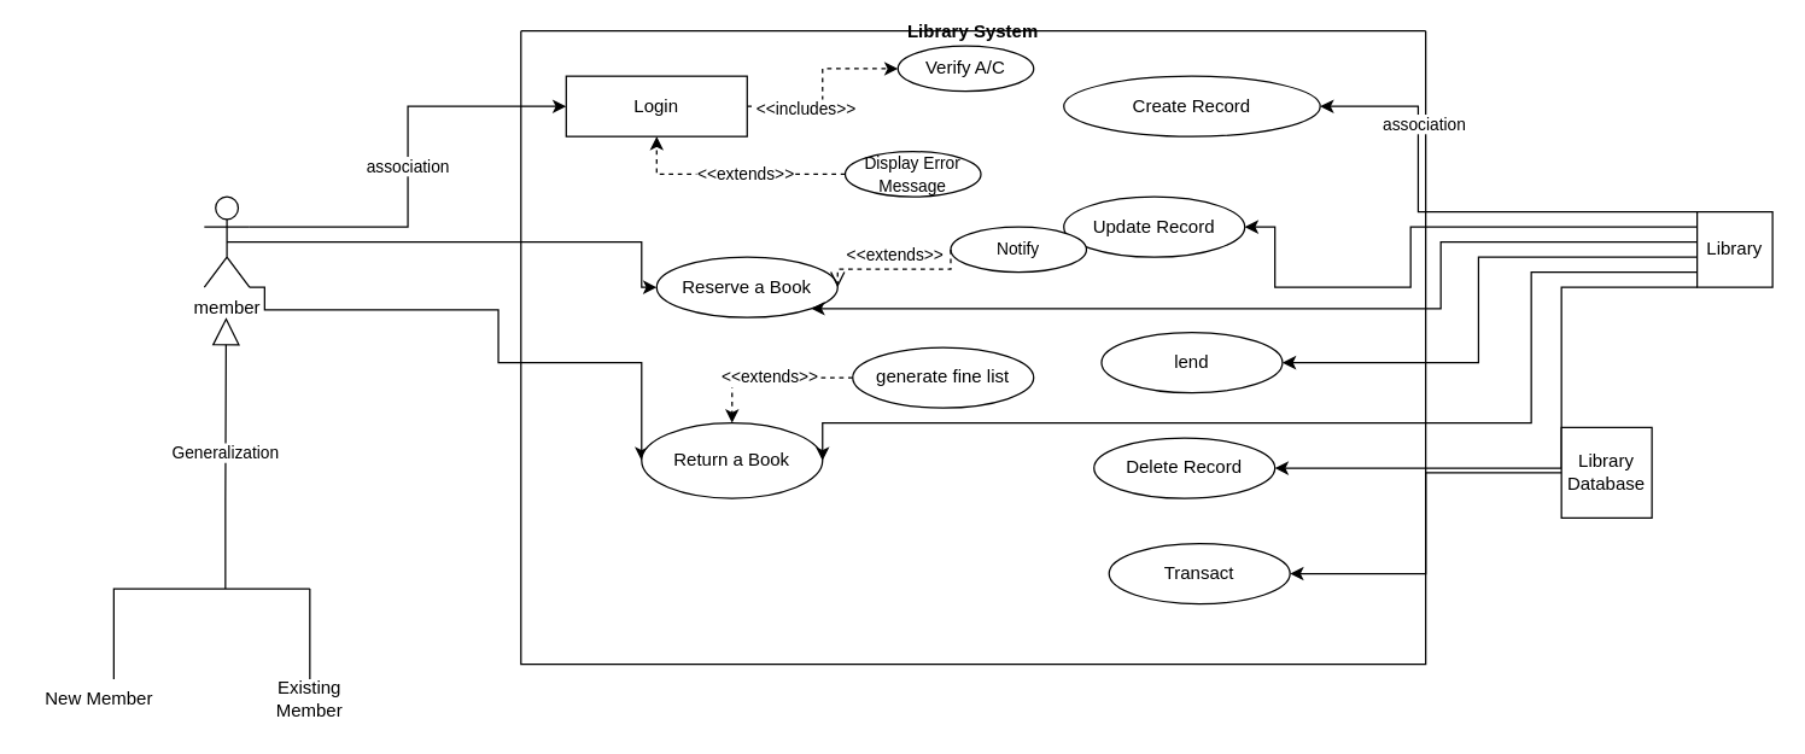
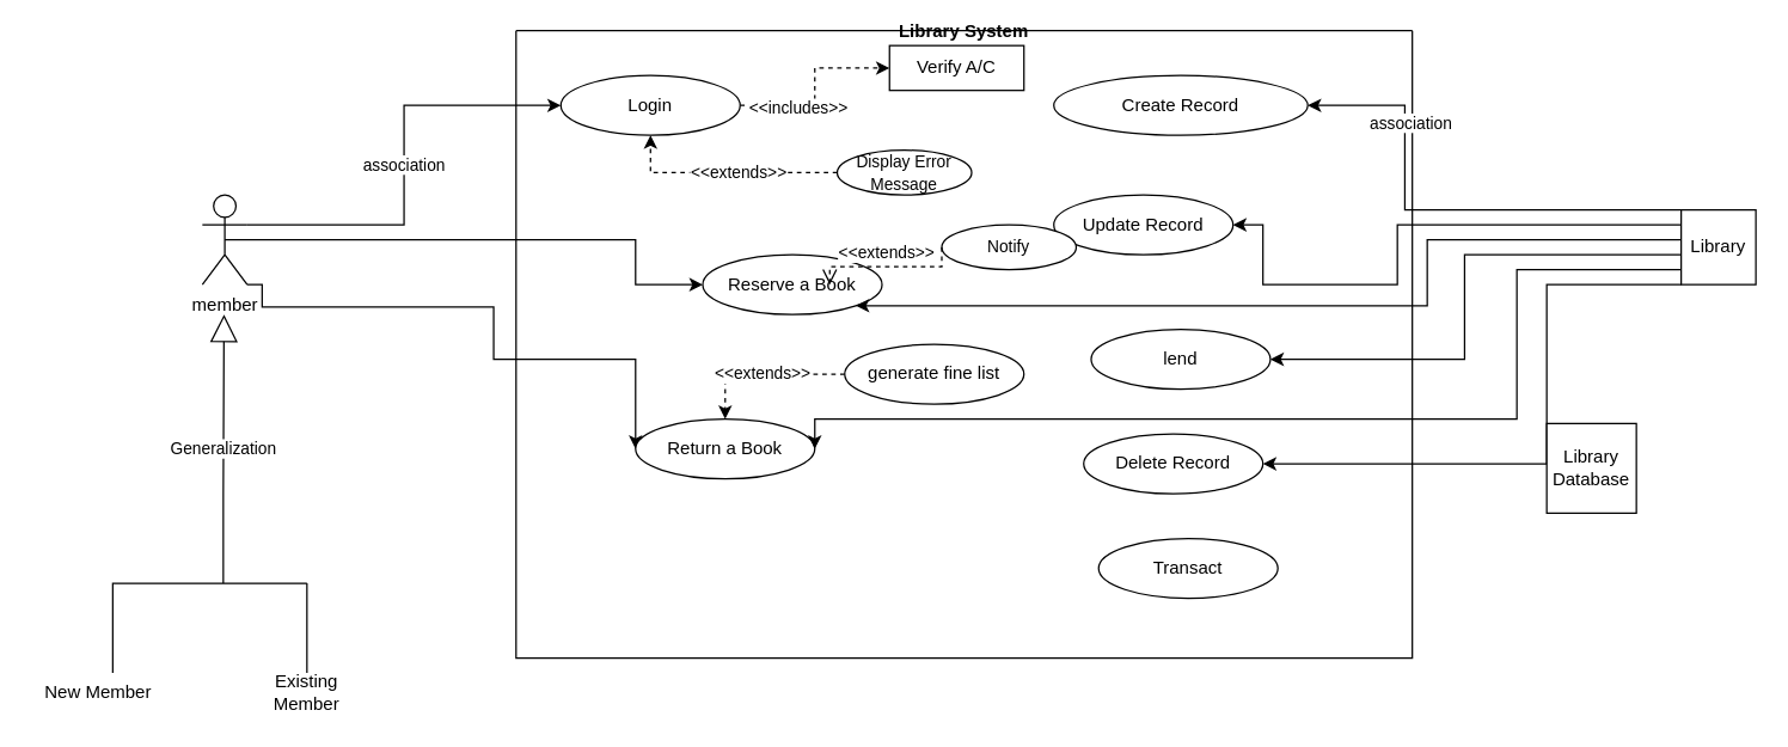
  <mxCell id="0" />
  <mxCell id="1" parent="0" />
  <mxCell id="2" style="edgeStyle=orthogonalEdgeStyle;rounded=0;orthogonalLoop=1;jettySize=auto;html=1;exitX=0.5;exitY=0.5;exitDx=0;exitDy=0;exitPerimeter=0;entryX=0;entryY=0.5;entryDx=0;entryDy=0;" parent="1" source="5" target="10" edge="1"><mxGeometry relative="1" as="geometry"><mxPoint x="425" y="70" as="targetPoint" /><Array as="points"><mxPoint x="160" y="160" /><mxPoint x="425" y="160" /><mxPoint x="425" y="120" /></Array></mxGeometry></mxCell>
  <mxCell id="3" value="association" style="edgeStyle=orthogonalEdgeStyle;rounded=0;orthogonalLoop=1;jettySize=auto;html=1;exitX=1;exitY=0.333;exitDx=0;exitDy=0;exitPerimeter=0;entryX=0;entryY=0.5;entryDx=0;entryDy=0;" parent="1" source="5" target="9" edge="1"><mxGeometry relative="1" as="geometry" /></mxCell>
  <mxCell id="4" style="edgeStyle=orthogonalEdgeStyle;rounded=0;orthogonalLoop=1;jettySize=auto;html=1;exitX=1;exitY=1;exitDx=0;exitDy=0;exitPerimeter=0;entryX=0;entryY=0.5;entryDx=0;entryDy=0;" parent="1" source="5" target="11" edge="1"><mxGeometry relative="1" as="geometry"><Array as="points"><mxPoint x="175" y="190" /><mxPoint x="175" y="205" /><mxPoint x="330" y="205" /><mxPoint x="330" y="240" /></Array></mxGeometry></mxCell>
  <mxCell id="5" value="member" style="shape=umlActor;verticalLabelPosition=bottom;verticalAlign=top;html=1;outlineConnect=0;" parent="1" vertex="1"><mxGeometry x="135" y="130" width="30" height="60" as="geometry" /></mxCell>
  <mxCell id="6" value="Library System" style="swimlane;startSize=0;" parent="1" vertex="1"><mxGeometry x="345" y="20" width="600" height="420" as="geometry"><mxRectangle x="400" y="280" width="50" height="40" as="alternateBounds" /></mxGeometry></mxCell>
  <mxCell id="7" style="edgeStyle=orthogonalEdgeStyle;rounded=0;orthogonalLoop=1;jettySize=auto;html=1;entryX=0;entryY=0.5;entryDx=0;entryDy=0;dashed=1;" parent="6" source="9" target="18" edge="1"><mxGeometry relative="1" as="geometry" /></mxCell>
  <mxCell id="8" value="&amp;lt;&amp;lt;includes&amp;gt;&amp;gt;" style="edgeLabel;html=1;align=center;verticalAlign=middle;resizable=0;points=[];" parent="7" vertex="1" connectable="0"><mxGeometry x="-0.399" y="-1" relative="1" as="geometry"><mxPoint as="offset" /></mxGeometry></mxCell>
- <mxCell id="9" value="Login" style="whiteSpace=wrap;html=1;rounded=0;" parent="6" vertex="1"><mxGeometry x="30" y="30" width="120" height="40" as="geometry" /></mxCell>
- <mxCell id="10" value="Reserve a Book" style="ellipse;whiteSpace=wrap;html=1;" parent="6" vertex="1"><mxGeometry x="90" y="150" width="120" height="40" as="geometry" /></mxCell>
- <mxCell id="11" value="Return a Book" style="ellipse;whiteSpace=wrap;html=1;" parent="6" vertex="1"><mxGeometry x="80" y="260" width="120" height="50" as="geometry" /></mxCell>
+ <mxCell id="9" value="Login" style="ellipse;whiteSpace=wrap;html=1;" parent="6" vertex="1"><mxGeometry x="30" y="30" width="120" height="40" as="geometry" /></mxCell>
+ <mxCell id="10" value="Reserve a Book" style="ellipse;whiteSpace=wrap;html=1;" parent="6" vertex="1"><mxGeometry x="125" y="150" width="120" height="40" as="geometry" /></mxCell>
+ <mxCell id="11" value="Return a Book" style="ellipse;whiteSpace=wrap;html=1;" parent="6" vertex="1"><mxGeometry x="80" y="260" width="120" height="40" as="geometry" /></mxCell>
  <mxCell id="12" value="&amp;lt;&amp;lt;extends&amp;gt;&amp;gt;" style="edgeStyle=orthogonalEdgeStyle;rounded=0;orthogonalLoop=1;jettySize=auto;html=1;dashed=1;" parent="6" source="13" target="11" edge="1"><mxGeometry relative="1" as="geometry" /></mxCell>
  <mxCell id="13" value="generate fine list" style="ellipse;whiteSpace=wrap;html=1;" parent="6" vertex="1"><mxGeometry x="220" y="210" width="120" height="40" as="geometry" /></mxCell>
  <mxCell id="14" value="Create Record" style="ellipse;whiteSpace=wrap;html=1;" parent="6" vertex="1"><mxGeometry x="360" y="30" width="170" height="40" as="geometry" /></mxCell>
  <mxCell id="15" value="Update Record" style="ellipse;whiteSpace=wrap;html=1;" parent="6" vertex="1"><mxGeometry x="360" y="110" width="120" height="40" as="geometry" /></mxCell>
  <mxCell id="16" value="Delete Record" style="ellipse;whiteSpace=wrap;html=1;" parent="6" vertex="1"><mxGeometry x="380" y="270" width="120" height="40" as="geometry" /></mxCell>
  <mxCell id="17" value="Transact" style="ellipse;whiteSpace=wrap;html=1;" parent="6" vertex="1"><mxGeometry x="390" y="340" width="120" height="40" as="geometry" /></mxCell>
- <mxCell id="18" value="Verify A/C" style="ellipse;whiteSpace=wrap;html=1;" parent="6" vertex="1"><mxGeometry x="250" y="10" width="90" height="30" as="geometry" /></mxCell>
+ <mxCell id="18" value="Verify A/C" style="whiteSpace=wrap;html=1;rounded=0;" parent="6" vertex="1"><mxGeometry x="250" y="10" width="90" height="30" as="geometry" /></mxCell>
  <mxCell id="19" style="edgeStyle=orthogonalEdgeStyle;rounded=0;orthogonalLoop=1;jettySize=auto;html=1;entryX=0.5;entryY=1;entryDx=0;entryDy=0;dashed=1;" parent="6" source="21" target="9" edge="1"><mxGeometry relative="1" as="geometry" /></mxCell>
  <mxCell id="20" value="&amp;lt;&amp;lt;extends&amp;gt;&amp;gt;" style="edgeLabel;html=1;align=center;verticalAlign=middle;resizable=0;points=[];" parent="19" vertex="1" connectable="0"><mxGeometry x="-0.11" y="-1" relative="1" as="geometry"><mxPoint as="offset" /></mxGeometry></mxCell>
  <mxCell id="21" value="&lt;font style=&quot;font-size: 11px;&quot;&gt;Display Error Message&lt;/font&gt;" style="ellipse;whiteSpace=wrap;html=1;" parent="6" vertex="1"><mxGeometry x="215" y="80" width="90" height="30" as="geometry" /></mxCell>
  <mxCell id="22" value="&lt;font style=&quot;font-size: 11px;&quot;&gt;Notify&lt;/font&gt;" style="ellipse;whiteSpace=wrap;html=1;" parent="6" vertex="1"><mxGeometry x="285" y="130" width="90" height="30" as="geometry" /></mxCell>
  <mxCell id="23" value="&amp;lt;&amp;lt;extends&amp;gt;&amp;gt;" style="html=1;verticalAlign=bottom;endArrow=open;dashed=1;endSize=8;edgeStyle=elbowEdgeStyle;elbow=vertical;curved=0;rounded=0;exitX=0;exitY=0.5;exitDx=0;exitDy=0;" parent="6" edge="1" source="22"><mxGeometry relative="1" as="geometry"><mxPoint x="290" y="170" as="sourcePoint" /><mxPoint x="210" y="170" as="targetPoint" /></mxGeometry></mxCell>
  <mxCell id="24" value="lend&lt;br&gt;" style="ellipse;whiteSpace=wrap;html=1;" vertex="1" parent="6"><mxGeometry x="385" y="200" width="120" height="40" as="geometry" /></mxCell>
  <mxCell id="25" style="edgeStyle=orthogonalEdgeStyle;rounded=0;orthogonalLoop=1;jettySize=auto;html=1;entryX=1;entryY=0.5;entryDx=0;entryDy=0;" parent="1" source="32" target="14" edge="1"><mxGeometry relative="1" as="geometry"><Array as="points"><mxPoint x="940" y="140" /><mxPoint x="940" y="70" /></Array></mxGeometry></mxCell>
  <mxCell id="26" value="association" style="edgeLabel;html=1;align=center;verticalAlign=middle;resizable=0;points=[];" parent="25" vertex="1" connectable="0"><mxGeometry x="0.528" y="-3" relative="1" as="geometry"><mxPoint as="offset" /></mxGeometry></mxCell>
  <mxCell id="27" style="edgeStyle=orthogonalEdgeStyle;rounded=0;orthogonalLoop=1;jettySize=auto;html=1;entryX=1;entryY=0.5;entryDx=0;entryDy=0;" parent="1" source="32" target="15" edge="1"><mxGeometry relative="1" as="geometry"><Array as="points"><mxPoint x="935" y="150" /><mxPoint x="935" y="190" /><mxPoint x="845" y="190" /><mxPoint x="845" y="150" /></Array></mxGeometry></mxCell>
  <mxCell id="28" style="edgeStyle=orthogonalEdgeStyle;rounded=0;orthogonalLoop=1;jettySize=auto;html=1;entryX=1;entryY=0.5;entryDx=0;entryDy=0;" parent="1" source="32" target="16" edge="1"><mxGeometry relative="1" as="geometry"><Array as="points"><mxPoint x="1035" y="190" /><mxPoint x="1035" y="310" /></Array></mxGeometry></mxCell>
  <mxCell id="29" style="edgeStyle=orthogonalEdgeStyle;rounded=0;orthogonalLoop=1;jettySize=auto;html=1;entryX=1;entryY=0.5;entryDx=0;entryDy=0;" edge="1" parent="1" source="32" target="11"><mxGeometry relative="1" as="geometry"><Array as="points"><mxPoint x="1015" y="180" /><mxPoint x="1015" y="280" /><mxPoint x="545" y="280" /></Array></mxGeometry></mxCell>
  <mxCell id="30" style="edgeStyle=orthogonalEdgeStyle;rounded=0;orthogonalLoop=1;jettySize=auto;html=1;entryX=1;entryY=1;entryDx=0;entryDy=0;" edge="1" parent="1" source="32" target="10"><mxGeometry relative="1" as="geometry"><Array as="points"><mxPoint x="955" y="160" /><mxPoint x="955" y="204" /></Array></mxGeometry></mxCell>
  <mxCell id="31" style="edgeStyle=orthogonalEdgeStyle;rounded=0;orthogonalLoop=1;jettySize=auto;html=1;entryX=1;entryY=0.5;entryDx=0;entryDy=0;" edge="1" parent="1" source="32" target="24"><mxGeometry relative="1" as="geometry"><Array as="points"><mxPoint x="980" y="170" /><mxPoint x="980" y="240" /></Array></mxGeometry></mxCell>
  <mxCell id="32" value="Library" style="whiteSpace=wrap;html=1;aspect=fixed;" parent="1" vertex="1"><mxGeometry x="1125" y="140" width="50" height="50" as="geometry" /></mxCell>
- <mxCell id="33" style="edgeStyle=orthogonalEdgeStyle;rounded=0;orthogonalLoop=1;jettySize=auto;html=1;entryX=1;entryY=0.5;entryDx=0;entryDy=0;" parent="1" source="34" target="17" edge="1"><mxGeometry relative="1" as="geometry" /></mxCell>
  <mxCell id="34" value="Library Database" style="whiteSpace=wrap;html=1;aspect=fixed;" parent="1" vertex="1"><mxGeometry x="1035" y="283" width="60" height="60" as="geometry" /></mxCell>
  <mxCell id="35" value="Generalization" style="endArrow=block;endSize=16;endFill=0;html=1;rounded=0;" parent="1" edge="1"><mxGeometry width="160" relative="1" as="geometry"><mxPoint x="149" y="390" as="sourcePoint" /><mxPoint x="149.47" y="210" as="targetPoint" /><Array as="points"><mxPoint x="149" y="330" /></Array></mxGeometry></mxCell>
  <mxCell id="36" value="" style="endArrow=none;html=1;rounded=0;endFill=0;edgeStyle=elbowEdgeStyle;" parent="1" edge="1"><mxGeometry width="50" height="50" relative="1" as="geometry"><mxPoint y="390" as="sourcePoint" x="205" /><mxPoint x="75" y="450" as="targetPoint" /><Array as="points"><mxPoint x="75" y="410" /></Array></mxGeometry></mxCell>
  <mxCell id="37" value="" style="endArrow=none;html=1;rounded=0;" parent="1" target="39" edge="1"><mxGeometry width="50" height="50" relative="1" as="geometry"><mxPoint y="450" as="sourcePoint" x="205" /><mxPoint y="390" as="targetPoint" x="205" /><Array as="points"><mxPoint y="390" x="205" /></Array></mxGeometry></mxCell>
  <mxCell id="38" value="New Member" style="text;html=1;align=center;verticalAlign=middle;resizable=0;points=[];autosize=1;strokeColor=none;fillColor=none;" parent="1" vertex="1"><mxGeometry x="20" y="448" width="90" height="30" as="geometry" /></mxCell>
  <mxCell id="39" value="Existing Member" style="text;html=1;strokeColor=none;fillColor=none;align=center;verticalAlign=middle;whiteSpace=wrap;rounded=0;" parent="1" vertex="1"><mxGeometry x="175" y="448" width="60" height="30" as="geometry" /></mxCell>
